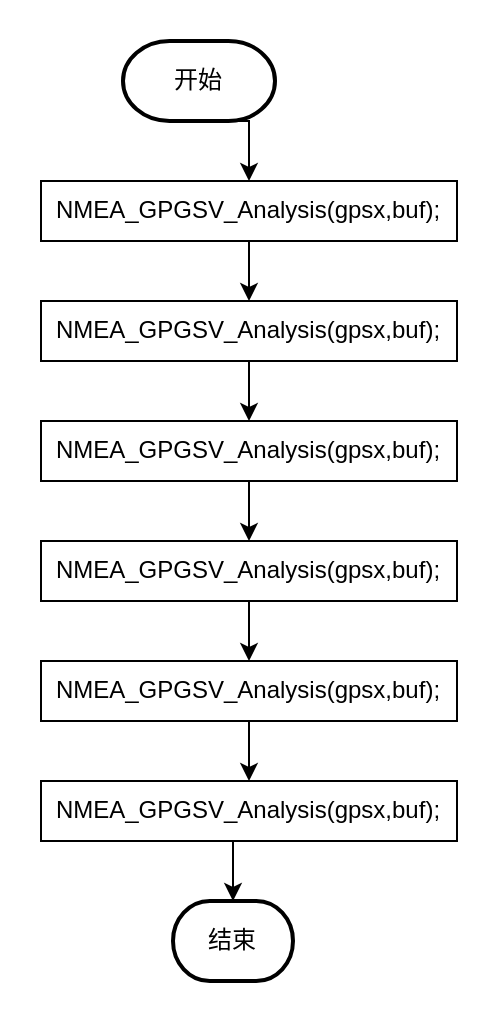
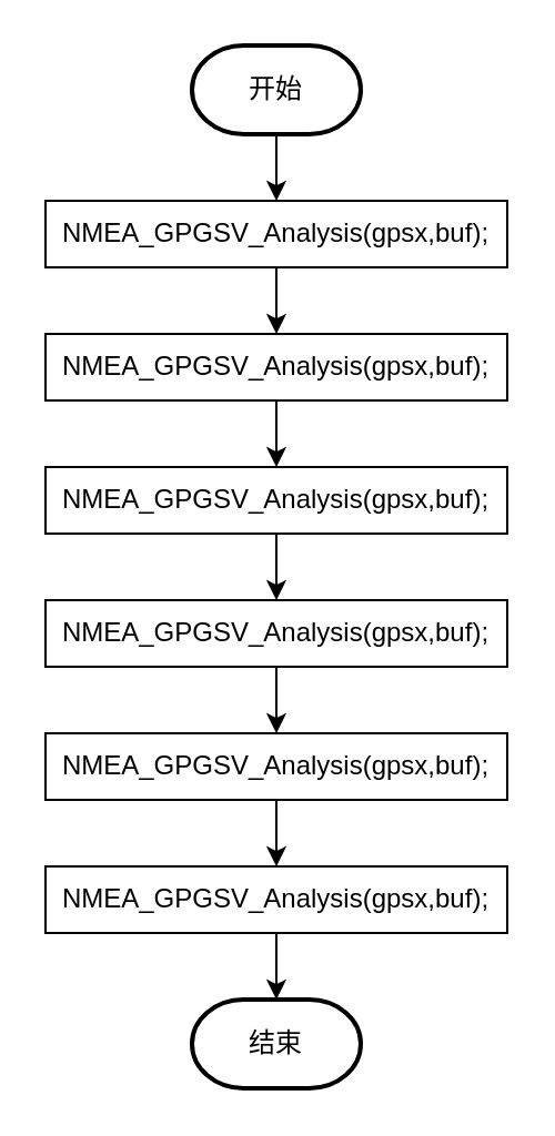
  <mxCell id="0" />
  <mxCell id="1" parent="0" />
  <mxCell id="2" style="edgeStyle=orthogonalEdgeStyle;rounded=0;orthogonalLoop=1;jettySize=auto;html=1;exitX=0.5;exitY=1;exitDx=0;exitDy=0;exitPerimeter=0;entryX=0.5;entryY=0;entryDx=0;entryDy=0;" edge="1" parent="1" source="3" target="5"><mxGeometry relative="1" as="geometry" /></mxCell>
- <mxCell id="3" value="开始" style="strokeWidth=2;html=1;shape=mxgraph.flowchart.terminator;whiteSpace=wrap;" vertex="1" parent="1"><mxGeometry x="61" y="20" width="76" height="40" as="geometry" /></mxCell>
+ <mxCell id="3" value="开始" style="strokeWidth=2;html=1;shape=mxgraph.flowchart.terminator;whiteSpace=wrap;" vertex="1" parent="1"><mxGeometry x="86" y="20" width="76" height="40" as="geometry" /></mxCell>
  <mxCell id="4" style="edgeStyle=orthogonalEdgeStyle;rounded=0;orthogonalLoop=1;jettySize=auto;html=1;exitX=0.5;exitY=1;exitDx=0;exitDy=0;entryX=0.5;entryY=0;entryDx=0;entryDy=0;" edge="1" parent="1" source="5" target="7"><mxGeometry relative="1" as="geometry" /></mxCell>
  <mxCell id="5" value="NMEA_GPGSV_Analysis(gpsx,buf);" style="rounded=0;whiteSpace=wrap;html=1;" vertex="1" parent="1"><mxGeometry x="20" y="90" width="208" height="30" as="geometry" /></mxCell>
  <mxCell id="6" style="edgeStyle=orthogonalEdgeStyle;rounded=0;orthogonalLoop=1;jettySize=auto;html=1;exitX=0.5;exitY=1;exitDx=0;exitDy=0;entryX=0.5;entryY=0;entryDx=0;entryDy=0;" edge="1" parent="1" source="7" target="9"><mxGeometry relative="1" as="geometry" /></mxCell>
  <mxCell id="7" value="NMEA_GPGSV_Analysis(gpsx,buf);" style="rounded=0;whiteSpace=wrap;html=1;" vertex="1" parent="1"><mxGeometry x="20" y="150" width="208" height="30" as="geometry" /></mxCell>
  <mxCell id="8" style="edgeStyle=orthogonalEdgeStyle;rounded=0;orthogonalLoop=1;jettySize=auto;html=1;exitX=0.5;exitY=1;exitDx=0;exitDy=0;" edge="1" parent="1" source="9" target="11"><mxGeometry relative="1" as="geometry" /></mxCell>
  <mxCell id="9" value="NMEA_GPGSV_Analysis(gpsx,buf);" style="rounded=0;whiteSpace=wrap;html=1;" vertex="1" parent="1"><mxGeometry x="20" y="210" width="208" height="30" as="geometry" /></mxCell>
  <mxCell id="10" style="edgeStyle=orthogonalEdgeStyle;rounded=0;orthogonalLoop=1;jettySize=auto;html=1;exitX=0.5;exitY=1;exitDx=0;exitDy=0;entryX=0.5;entryY=0;entryDx=0;entryDy=0;" edge="1" parent="1" source="11" target="13"><mxGeometry relative="1" as="geometry" /></mxCell>
  <mxCell id="11" value="NMEA_GPGSV_Analysis(gpsx,buf);" style="rounded=0;whiteSpace=wrap;html=1;" vertex="1" parent="1"><mxGeometry x="20" y="270" width="208" height="30" as="geometry" /></mxCell>
  <mxCell id="12" style="edgeStyle=orthogonalEdgeStyle;rounded=0;orthogonalLoop=1;jettySize=auto;html=1;exitX=0.5;exitY=1;exitDx=0;exitDy=0;" edge="1" parent="1" source="13" target="15"><mxGeometry relative="1" as="geometry" /></mxCell>
  <mxCell id="13" value="NMEA_GPGSV_Analysis(gpsx,buf);" style="rounded=0;whiteSpace=wrap;html=1;" vertex="1" parent="1"><mxGeometry x="20" y="330" width="208" height="30" as="geometry" /></mxCell>
  <mxCell id="14" style="edgeStyle=orthogonalEdgeStyle;rounded=0;orthogonalLoop=1;jettySize=auto;html=1;exitX=0.5;exitY=1;exitDx=0;exitDy=0;entryX=0.5;entryY=0;entryDx=0;entryDy=0;entryPerimeter=0;" edge="1" parent="1" source="15" target="16"><mxGeometry relative="1" as="geometry" /></mxCell>
  <mxCell id="15" value="NMEA_GPGSV_Analysis(gpsx,buf);" style="rounded=0;whiteSpace=wrap;html=1;" vertex="1" parent="1"><mxGeometry x="20" y="390" width="208" height="30" as="geometry" /></mxCell>
- <mxCell id="16" value="结束" style="strokeWidth=2;html=1;shape=mxgraph.flowchart.terminator;whiteSpace=wrap;" vertex="1" parent="1"><mxGeometry x="86" y="450" width="60" height="40" as="geometry" /></mxCell>
+ <mxCell id="16" value="结束" style="strokeWidth=2;html=1;shape=mxgraph.flowchart.terminator;whiteSpace=wrap;" vertex="1" parent="1"><mxGeometry x="86" y="450" width="76" height="40" as="geometry" /></mxCell>
